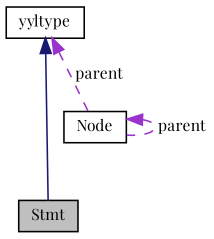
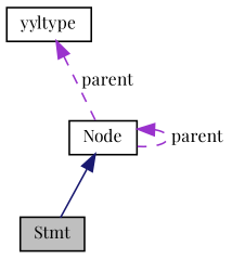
  digraph {
    fontname="Playfair Display"
    node [color=black fillcolor=white fontname="Playfair Display" fontsize=10 shape=record style=filled]
    edge [color=darkorchid3 dir=back fontname="Playfair Display" fontsize=10 labelfontname=Helvetica labelfontsize=10 style=dashed]
    n1 [fillcolor=grey75 fontcolor=black height=0.2 label=Stmt width=0.4]
    n2 [height=0.2 label="Node" width=0.4]
    n3 [height=0.2 label=yyltype width=0.4]
-   n3 -> n1 [color=midnightblue style=solid]
+   n2 -> n1 [color=midnightblue style=solid]
    n2 -> n2 [label=" parent"]
    n3 -> n2 [label=" parent"]
  }
